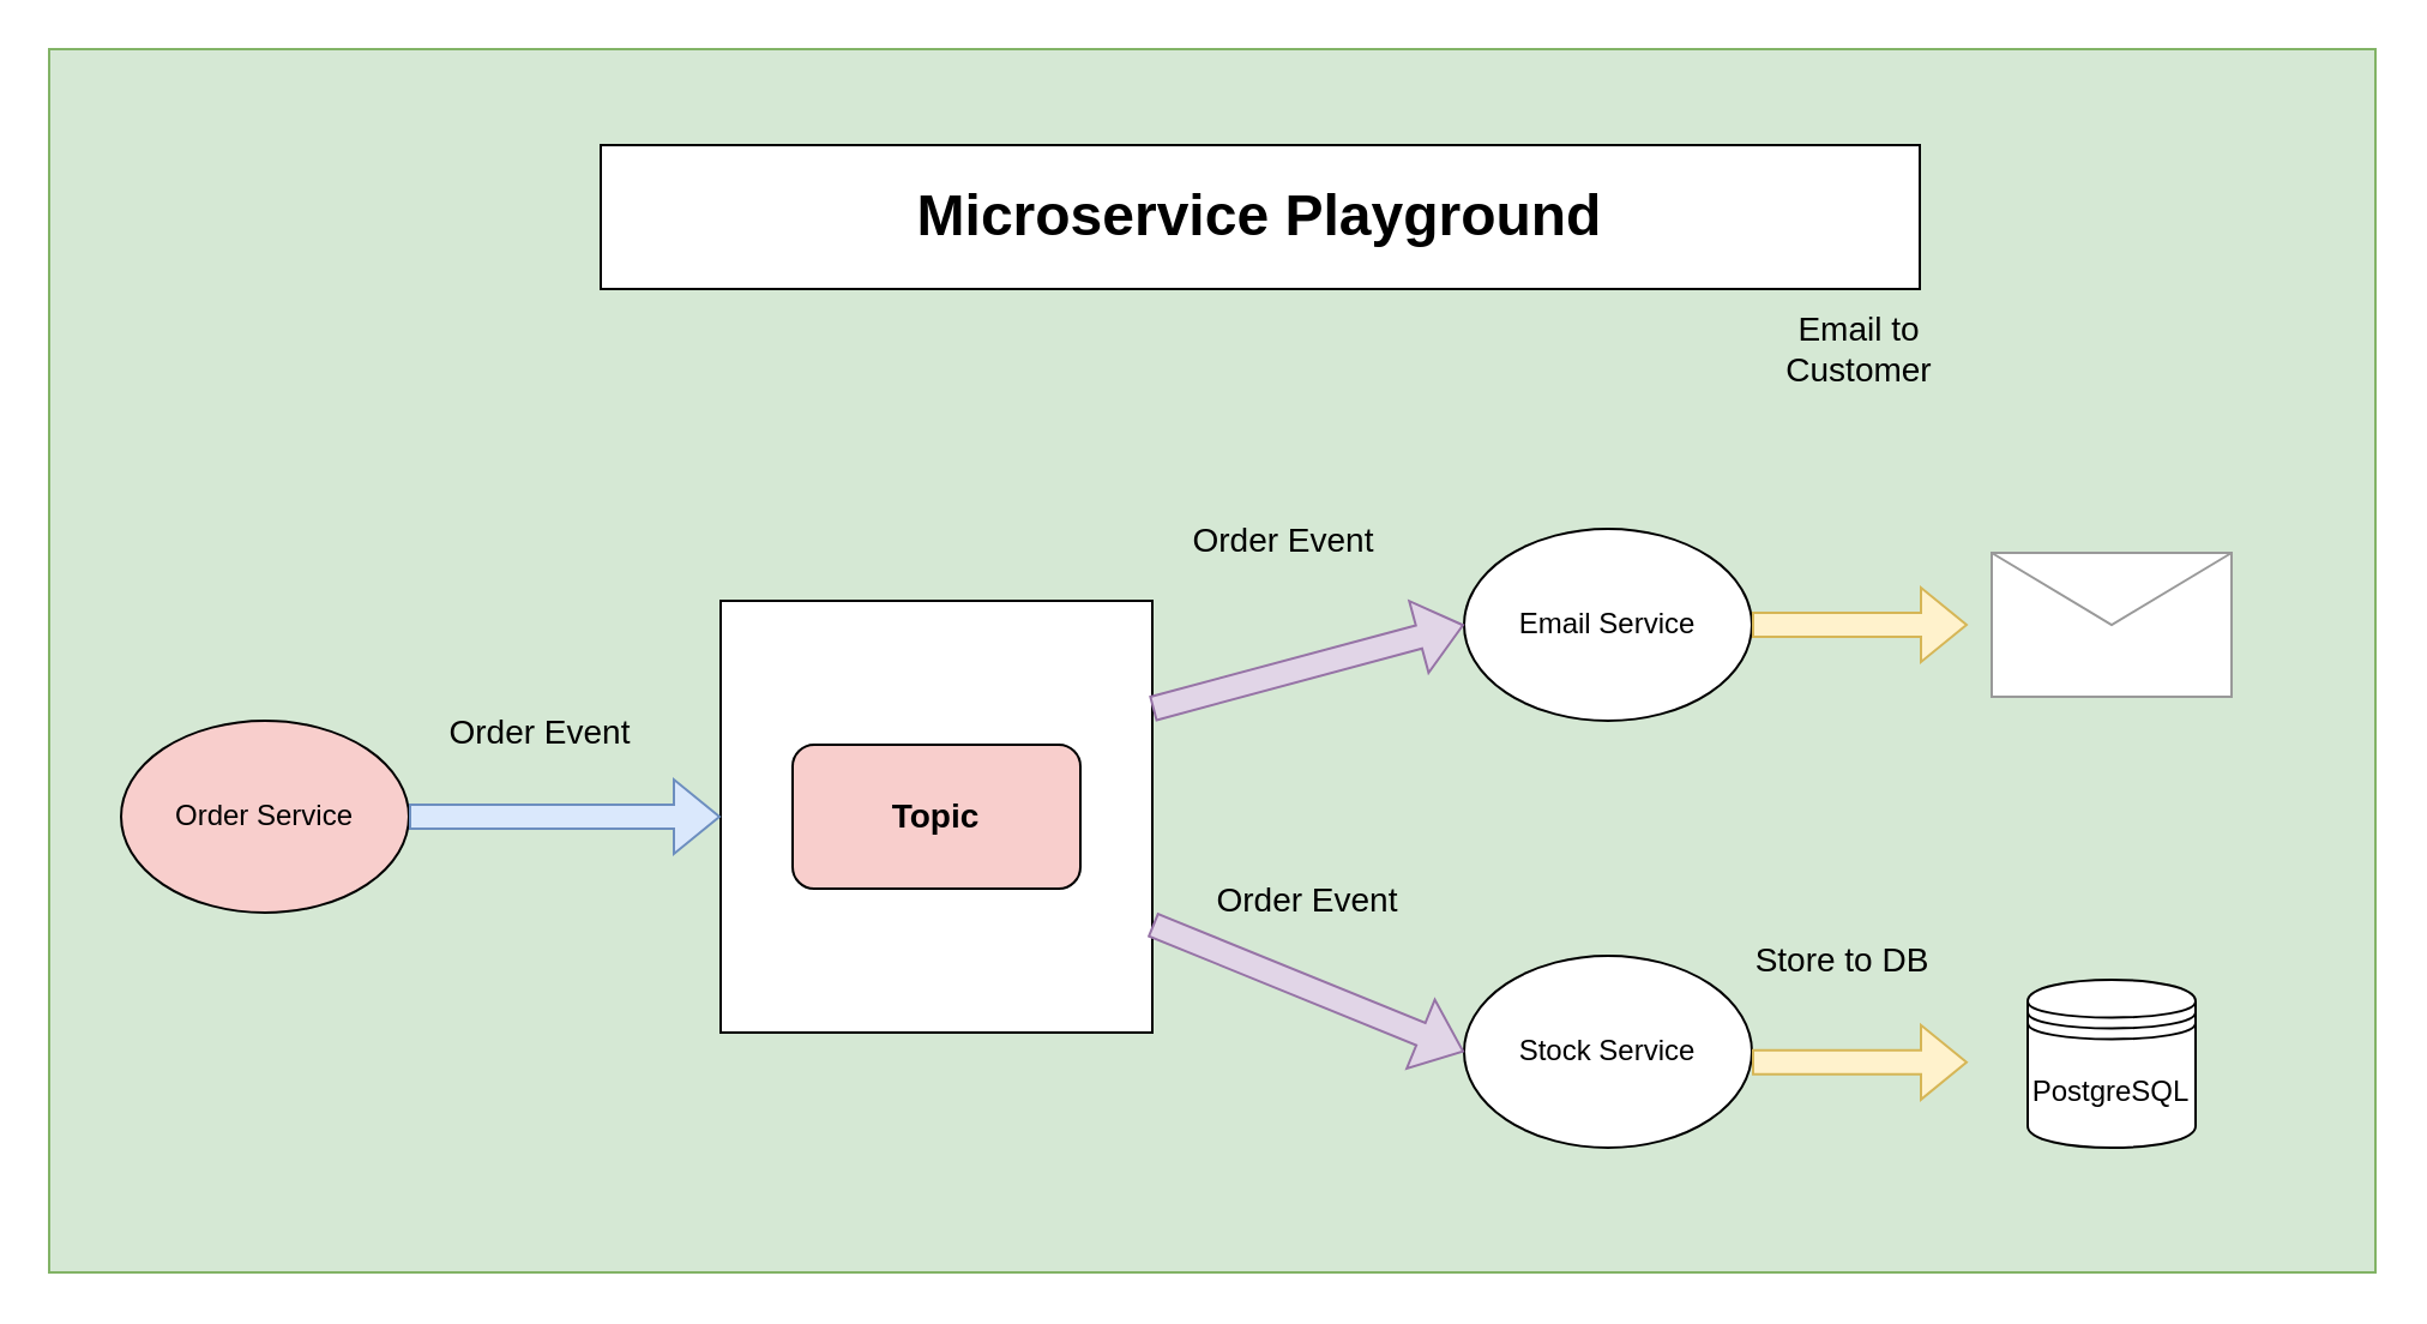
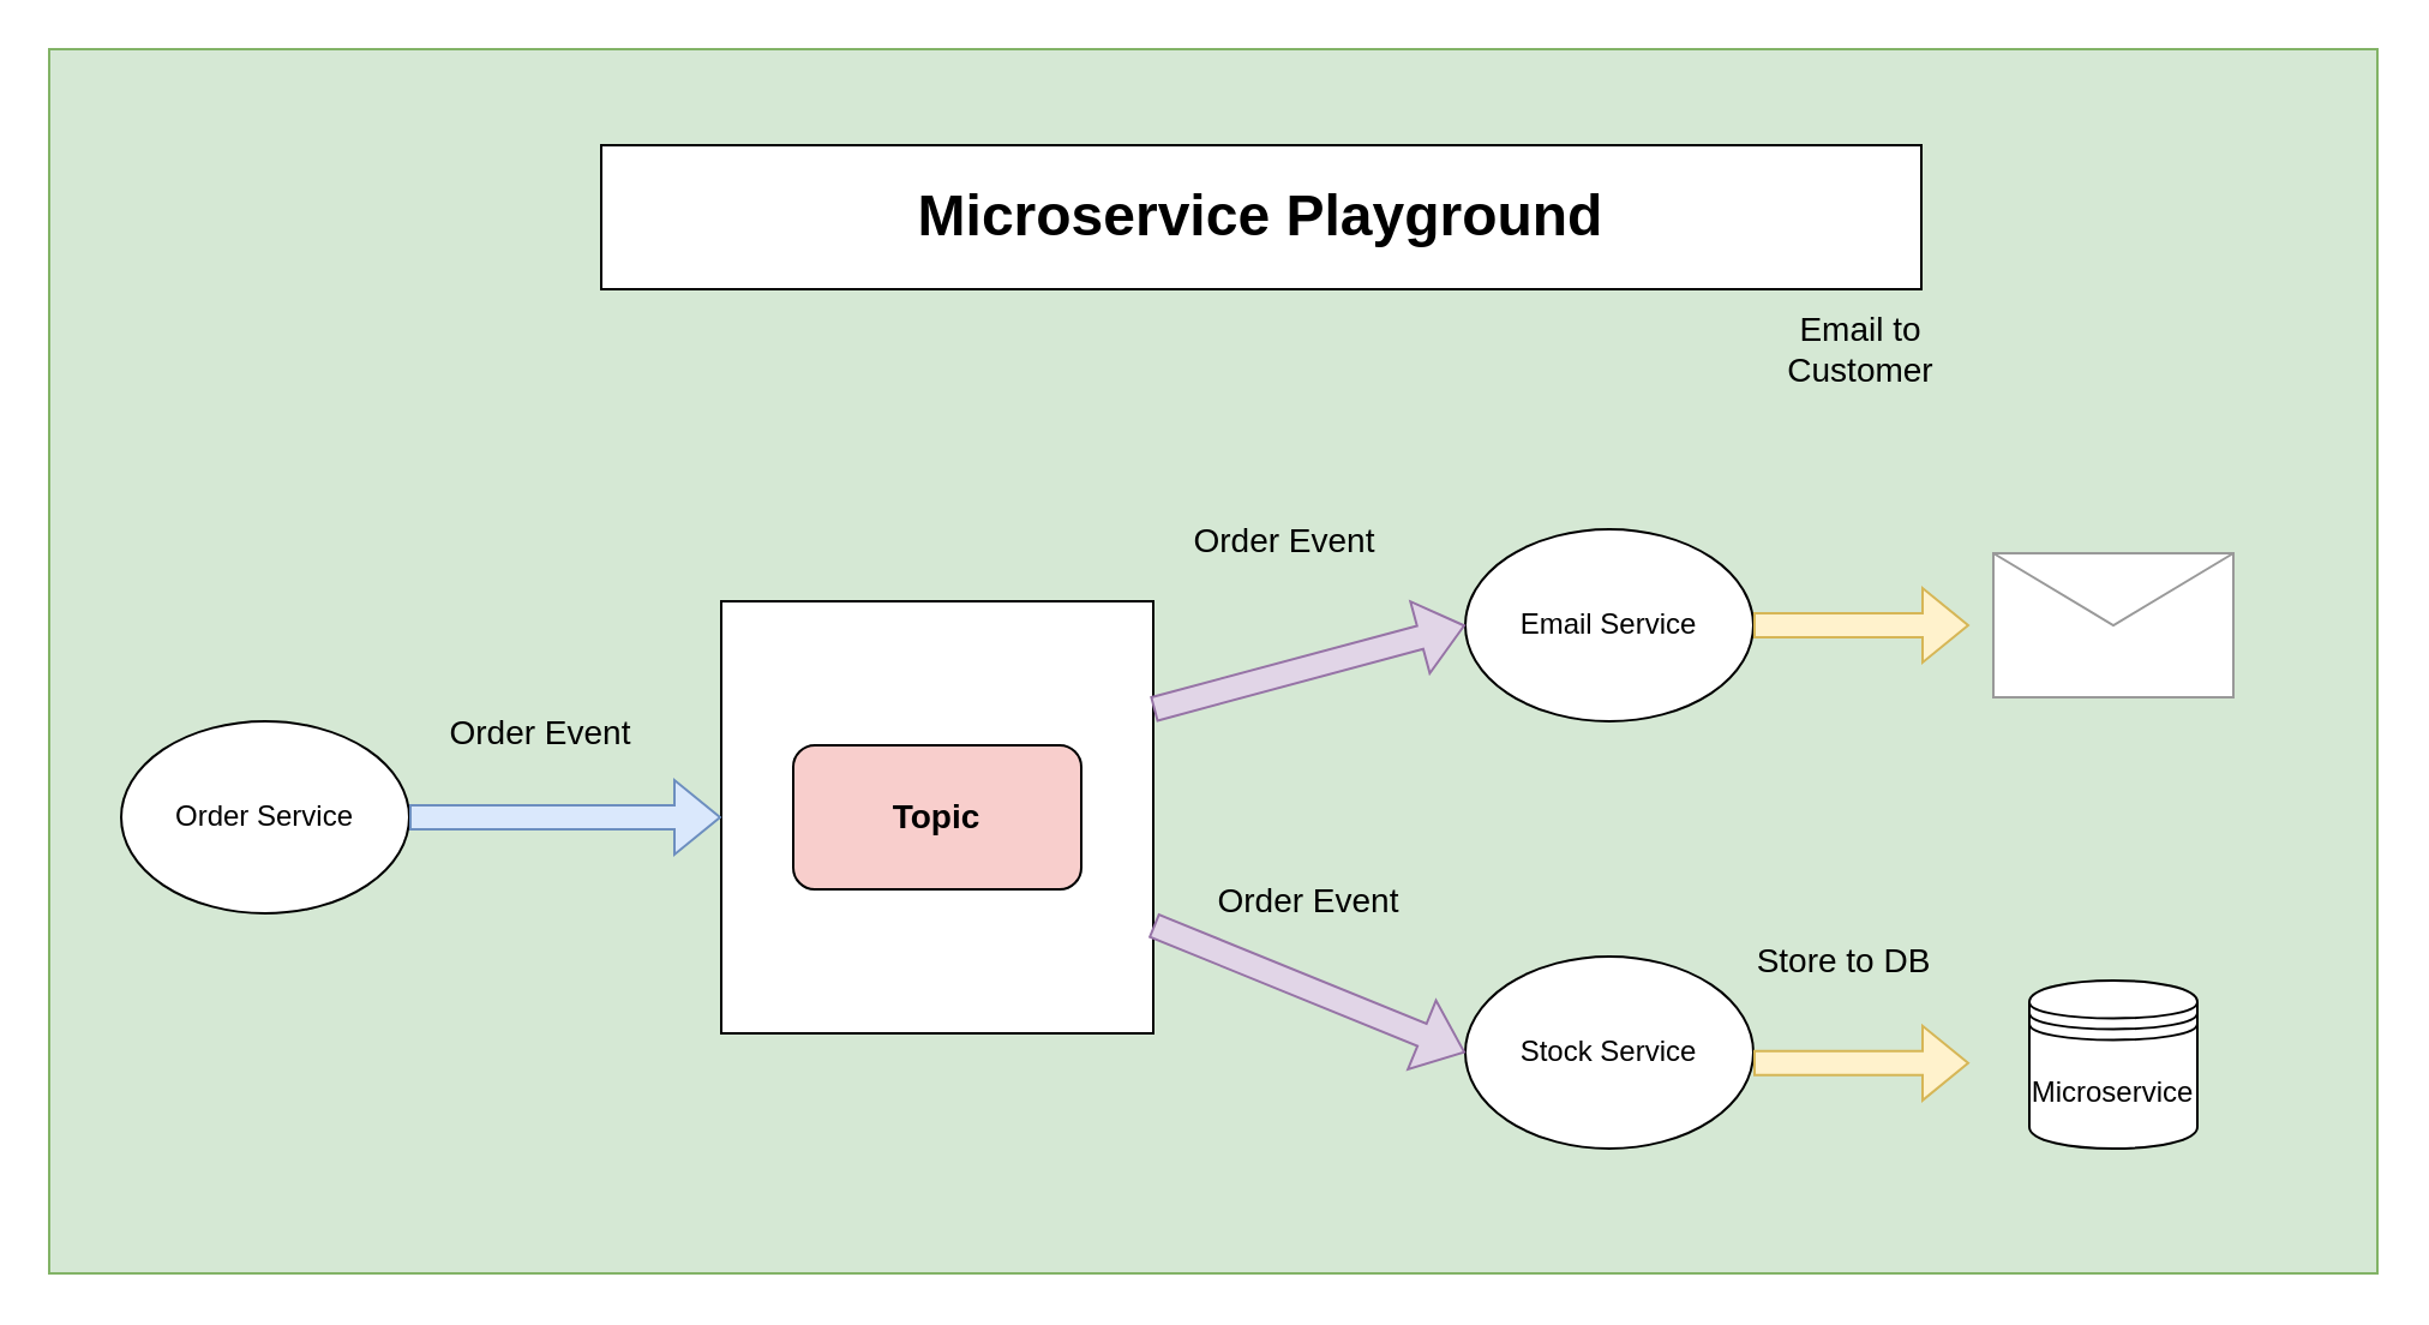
  <mxCell id="0" />
  <mxCell id="1" parent="0" />
  <mxCell id="2" value="" style="rounded=0;whiteSpace=wrap;html=1;fontSize=14;fillColor=#d5e8d4;strokeColor=#82b366;" vertex="1" parent="1"><mxGeometry x="20" y="20" width="970" height="510" as="geometry" /></mxCell>
  <mxCell id="3" value="" style="whiteSpace=wrap;html=1;aspect=fixed;" vertex="1" parent="1"><mxGeometry x="300" y="250" width="180" height="180" as="geometry" /></mxCell>
  <mxCell id="4" value="&lt;font style=&quot;font-size: 14px;&quot;&gt;&lt;b&gt;Topic&lt;/b&gt;&lt;/font&gt;" style="rounded=1;whiteSpace=wrap;html=1;fillColor=#f8cecc;" vertex="1" parent="1"><mxGeometry x="330" y="310" width="120" height="60" as="geometry" /></mxCell>
  <mxCell id="5" value="Stock Service" style="ellipse;whiteSpace=wrap;html=1;" vertex="1" parent="1"><mxGeometry x="610" y="398" width="120" height="80" as="geometry" /></mxCell>
  <mxCell id="6" value="Email Service" style="ellipse;whiteSpace=wrap;html=1;" vertex="1" parent="1"><mxGeometry x="610" y="220" width="120" height="80" as="geometry" /></mxCell>
- <mxCell id="7" value="Order Service" style="ellipse;whiteSpace=wrap;html=1;fillColor=#f8cecc;" vertex="1" parent="1"><mxGeometry x="50" y="300" width="120" height="80" as="geometry" /></mxCell>
+ <mxCell id="7" value="Order Service" style="ellipse;whiteSpace=wrap;html=1;" vertex="1" parent="1"><mxGeometry x="50" y="300" width="120" height="80" as="geometry" /></mxCell>
  <mxCell id="8" value="" style="verticalLabelPosition=bottom;shadow=0;dashed=0;align=center;html=1;verticalAlign=top;strokeWidth=1;shape=mxgraph.mockup.misc.mail2;strokeColor=#999999;" vertex="1" parent="1"><mxGeometry x="830" y="230" width="100" height="60" as="geometry" /></mxCell>
- <mxCell id="9" value="PostgreSQL" style="shape=datastore;whiteSpace=wrap;html=1;" vertex="1" parent="1"><mxGeometry x="845" y="408" width="70" height="70" as="geometry" /></mxCell>
+ <mxCell id="9" value="Microservice" style="shape=datastore;whiteSpace=wrap;html=1;" vertex="1" parent="1"><mxGeometry x="845" y="408" width="70" height="70" as="geometry" /></mxCell>
  <mxCell id="10" value="&lt;h1&gt;Microservice Playground&lt;/h1&gt;" style="rounded=0;whiteSpace=wrap;html=1;" vertex="1" parent="1"><mxGeometry x="250" y="60" width="550" height="60" as="geometry" /></mxCell>
  <mxCell id="11" value="" style="shape=flexArrow;endArrow=classic;html=1;rounded=0;fillColor=#dae8fc;strokeColor=#6c8ebf;entryX=0;entryY=0.5;entryDx=0;entryDy=0;exitX=1;exitY=0.5;exitDx=0;exitDy=0;" edge="1" parent="1" source="7" target="3"><mxGeometry width="50" height="50" relative="1" as="geometry"><mxPoint x="240" y="340" as="sourcePoint" /><mxPoint x="440" y="340" as="targetPoint" /></mxGeometry></mxCell>
  <mxCell id="12" value="" style="shape=flexArrow;endArrow=classic;html=1;rounded=0;fillColor=#e1d5e7;strokeColor=#9673a6;entryX=0;entryY=0.5;entryDx=0;entryDy=0;exitX=1;exitY=0.25;exitDx=0;exitDy=0;" edge="1" parent="1" source="3" target="6"><mxGeometry width="50" height="50" relative="1" as="geometry"><mxPoint x="180" y="350" as="sourcePoint" /><mxPoint x="310" y="350" as="targetPoint" /></mxGeometry></mxCell>
  <mxCell id="13" value="" style="shape=flexArrow;endArrow=classic;html=1;rounded=0;fillColor=#e1d5e7;strokeColor=#9673a6;entryX=0;entryY=0.5;entryDx=0;entryDy=0;exitX=1;exitY=0.75;exitDx=0;exitDy=0;" edge="1" parent="1" source="3" target="5"><mxGeometry width="50" height="50" relative="1" as="geometry"><mxPoint x="490" y="305" as="sourcePoint" /><mxPoint x="550" y="280" as="targetPoint" /></mxGeometry></mxCell>
  <mxCell id="14" value="" style="shape=flexArrow;endArrow=classic;html=1;rounded=0;exitX=1;exitY=0.5;exitDx=0;exitDy=0;fillColor=#fff2cc;strokeColor=#d6b656;" edge="1" parent="1" source="6"><mxGeometry width="50" height="50" relative="1" as="geometry"><mxPoint x="730" y="450" as="sourcePoint" /><mxPoint x="820" y="260" as="targetPoint" /></mxGeometry></mxCell>
  <mxCell id="15" value="Order Event" style="text;html=1;strokeColor=none;fillColor=none;align=center;verticalAlign=middle;whiteSpace=wrap;rounded=0;fontSize=14;" vertex="1" parent="1"><mxGeometry x="180" y="290" width="90" height="30" as="geometry" /></mxCell>
  <mxCell id="16" value="Order Event" style="text;html=1;strokeColor=none;fillColor=none;align=center;verticalAlign=middle;whiteSpace=wrap;rounded=0;fontSize=14;" vertex="1" parent="1"><mxGeometry x="490" y="210" width="90" height="30" as="geometry" /></mxCell>
  <mxCell id="17" value="Order Event" style="text;html=1;strokeColor=none;fillColor=none;align=center;verticalAlign=middle;whiteSpace=wrap;rounded=0;fontSize=14;" vertex="1" parent="1"><mxGeometry x="500" y="360" width="90" height="30" as="geometry" /></mxCell>
  <mxCell id="18" value="Store to DB" style="text;html=1;strokeColor=none;fillColor=none;align=center;verticalAlign=middle;whiteSpace=wrap;rounded=0;fontSize=14;" vertex="1" parent="1"><mxGeometry x="723" y="380" width="90" height="40" as="geometry" /></mxCell>
  <mxCell id="19" value="Email to Customer" style="text;html=1;strokeColor=none;fillColor=none;align=center;verticalAlign=middle;whiteSpace=wrap;rounded=0;fontSize=14;" vertex="1" parent="1"><mxGeometry x="730" y="130" width="90" height="30" as="geometry" /></mxCell>
  <mxCell id="20" value="" style="shape=flexArrow;endArrow=classic;html=1;rounded=0;exitX=1;exitY=0.5;exitDx=0;exitDy=0;fillColor=#fff2cc;strokeColor=#d6b656;" edge="1" parent="1"><mxGeometry width="50" height="50" relative="1" as="geometry"><mxPoint x="730" y="442.41" as="sourcePoint" /><mxPoint x="820" y="442.41" as="targetPoint" /></mxGeometry></mxCell>
